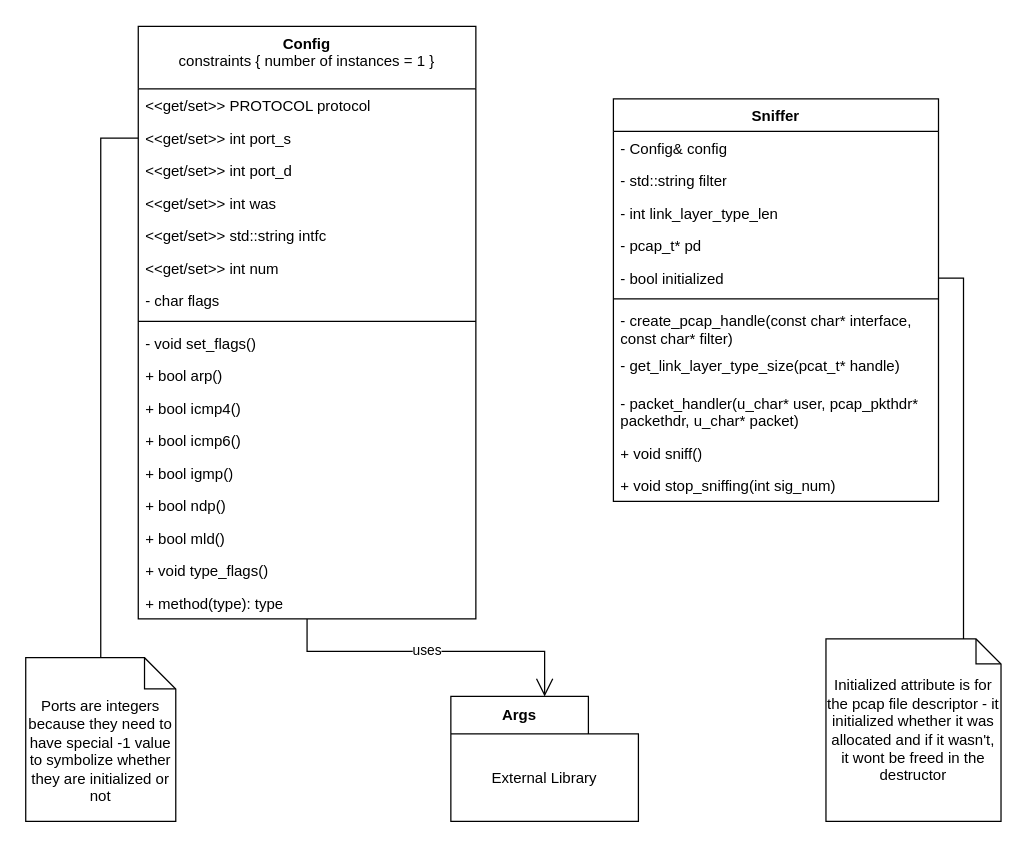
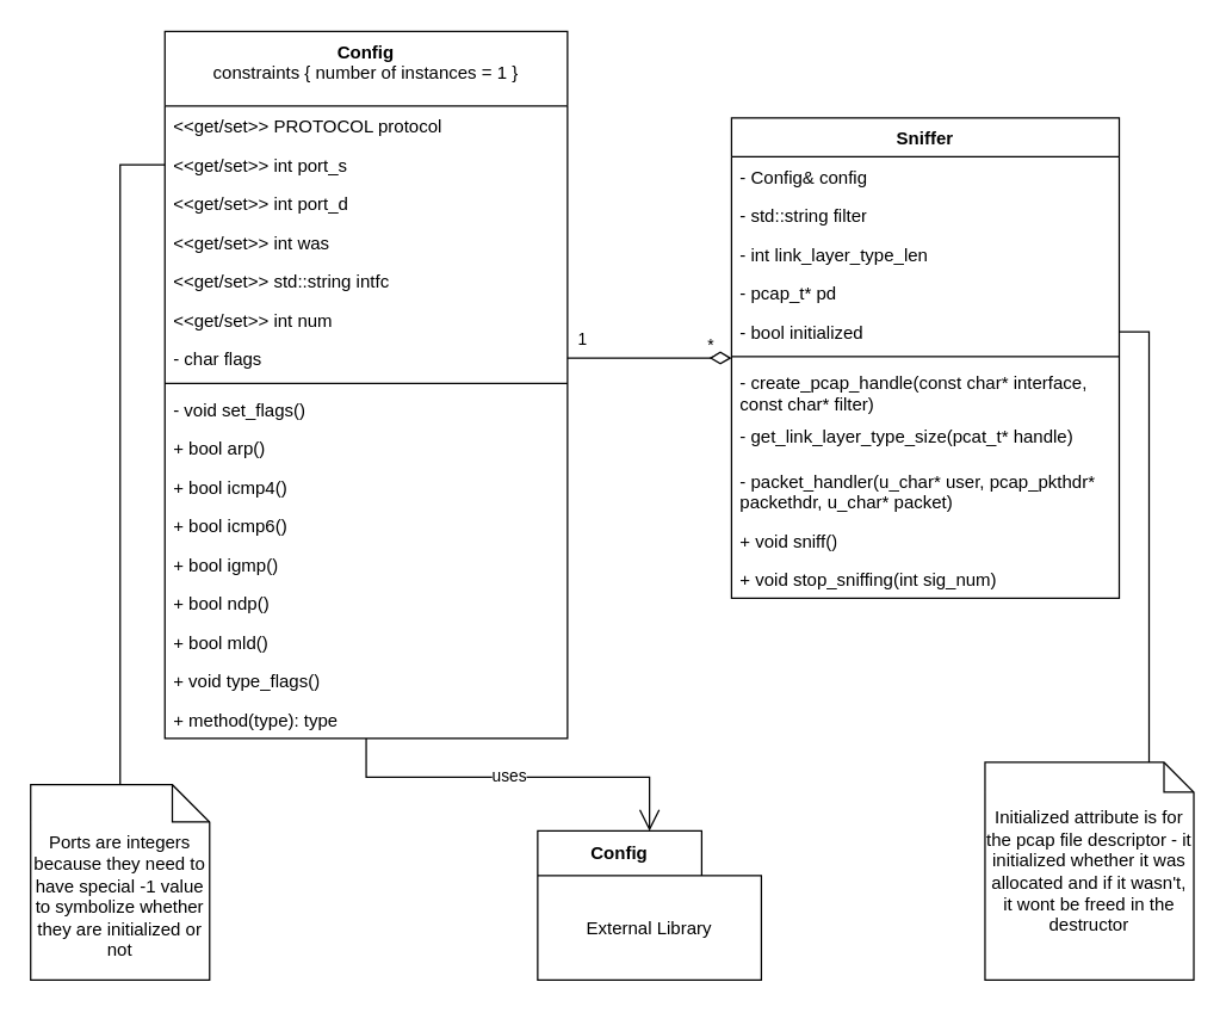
  <mxCell id="0" />
  <mxCell id="1" parent="0" />
- <mxCell id="2" value="Args" style="shape=folder;fontStyle=1;tabWidth=110;tabHeight=30;tabPosition=left;html=1;boundedLbl=1;labelInHeader=1;container=1;collapsible=0;whiteSpace=wrap;" vertex="1" parent="1"><mxGeometry x="360" y="556.5" width="150" height="100" as="geometry" /></mxCell>
+ <mxCell id="2" value="Config" style="shape=folder;fontStyle=1;tabWidth=110;tabHeight=30;tabPosition=left;html=1;boundedLbl=1;labelInHeader=1;container=1;collapsible=0;whiteSpace=wrap;" vertex="1" parent="1"><mxGeometry x="360" y="556.5" width="150" height="100" as="geometry" /></mxCell>
  <mxCell id="3" value="External Library" style="html=1;strokeColor=none;resizeWidth=1;resizeHeight=1;fillColor=none;part=1;connectable=0;allowArrows=0;deletable=0;whiteSpace=wrap;" vertex="1" parent="2"><mxGeometry width="150" height="70" relative="1" as="geometry"><mxPoint y="30" as="offset" /></mxGeometry></mxCell>
  <mxCell id="4" style="edgeStyle=orthogonalEdgeStyle;rounded=0;orthogonalLoop=1;jettySize=auto;html=1;endArrow=none;endFill=0;" edge="1" parent="1" source="5" target="20"><mxGeometry relative="1" as="geometry"><Array as="points"><mxPoint x="80" y="110" /></Array></mxGeometry></mxCell>
  <mxCell id="5" value="Ports are integers because they need to have special -1 value to symbolize whether they are initialized or not" style="shape=note2;boundedLbl=1;whiteSpace=wrap;html=1;size=25;verticalAlign=top;align=center;" vertex="1" parent="1"><mxGeometry x="20" y="525.5" width="120" height="131" as="geometry" /></mxCell>
  <mxCell id="6" value="Sniffer" style="swimlane;fontStyle=1;align=center;verticalAlign=top;childLayout=stackLayout;horizontal=1;startSize=26;horizontalStack=0;resizeParent=1;resizeParentMax=0;resizeLast=0;collapsible=1;marginBottom=0;whiteSpace=wrap;html=1;" vertex="1" parent="1"><mxGeometry x="490" y="78.5" width="260" height="322" as="geometry" /></mxCell>
  <mxCell id="7" value="- Config&amp;amp; config" style="text;strokeColor=none;fillColor=none;align=left;verticalAlign=top;spacingLeft=4;spacingRight=4;overflow=hidden;rotatable=0;points=[[0,0.5],[1,0.5]];portConstraint=eastwest;whiteSpace=wrap;html=1;" vertex="1" parent="6"><mxGeometry y="26" width="260" height="26" as="geometry" /></mxCell>
  <mxCell id="8" value="- std::string filter" style="text;strokeColor=none;fillColor=none;align=left;verticalAlign=top;spacingLeft=4;spacingRight=4;overflow=hidden;rotatable=0;points=[[0,0.5],[1,0.5]];portConstraint=eastwest;whiteSpace=wrap;html=1;" vertex="1" parent="6"><mxGeometry y="52" width="260" height="26" as="geometry" /></mxCell>
  <mxCell id="9" value="- int link_layer_type_len" style="text;strokeColor=none;fillColor=none;align=left;verticalAlign=top;spacingLeft=4;spacingRight=4;overflow=hidden;rotatable=0;points=[[0,0.5],[1,0.5]];portConstraint=eastwest;whiteSpace=wrap;html=1;" vertex="1" parent="6"><mxGeometry y="78" width="260" height="26" as="geometry" /></mxCell>
  <mxCell id="10" value="- pcap_t* pd" style="text;strokeColor=none;fillColor=none;align=left;verticalAlign=top;spacingLeft=4;spacingRight=4;overflow=hidden;rotatable=0;points=[[0,0.5],[1,0.5]];portConstraint=eastwest;whiteSpace=wrap;html=1;" vertex="1" parent="6"><mxGeometry y="104" width="260" height="26" as="geometry" /></mxCell>
  <mxCell id="11" value="- bool initialized" style="text;strokeColor=none;fillColor=none;align=left;verticalAlign=top;spacingLeft=4;spacingRight=4;overflow=hidden;rotatable=0;points=[[0,0.5],[1,0.5]];portConstraint=eastwest;whiteSpace=wrap;html=1;" vertex="1" parent="6"><mxGeometry y="130" width="260" height="26" as="geometry" /></mxCell>
  <mxCell id="12" value="" style="line;strokeWidth=1;fillColor=none;align=left;verticalAlign=middle;spacingTop=-1;spacingLeft=3;spacingRight=3;rotatable=0;labelPosition=right;points=[];portConstraint=eastwest;strokeColor=inherit;" vertex="1" parent="6"><mxGeometry y="156" width="260" height="8" as="geometry" /></mxCell>
  <mxCell id="13" value="- create_pcap_handle(const char* interface, const char* filter)" style="text;strokeColor=none;fillColor=none;align=left;verticalAlign=top;spacingLeft=4;spacingRight=4;overflow=hidden;rotatable=0;points=[[0,0.5],[1,0.5]];portConstraint=eastwest;whiteSpace=wrap;html=1;" vertex="1" parent="6"><mxGeometry y="164" width="260" height="36" as="geometry" /></mxCell>
  <mxCell id="14" value="- get_link_layer_type_size(pcat_t* handle)" style="text;strokeColor=none;fillColor=none;align=left;verticalAlign=top;spacingLeft=4;spacingRight=4;overflow=hidden;rotatable=0;points=[[0,0.5],[1,0.5]];portConstraint=eastwest;whiteSpace=wrap;html=1;" vertex="1" parent="6"><mxGeometry y="200" width="260" height="30" as="geometry" /></mxCell>
  <mxCell id="15" value="- packet_handler(u_char* user, pcap_pkthdr* packethdr, u_char* packet)" style="text;strokeColor=none;fillColor=none;align=left;verticalAlign=top;spacingLeft=4;spacingRight=4;overflow=hidden;rotatable=0;points=[[0,0.5],[1,0.5]];portConstraint=eastwest;whiteSpace=wrap;html=1;" vertex="1" parent="6"><mxGeometry y="230" width="260" height="40" as="geometry" /></mxCell>
  <mxCell id="16" value="+ void sniff()" style="text;strokeColor=none;fillColor=none;align=left;verticalAlign=top;spacingLeft=4;spacingRight=4;overflow=hidden;rotatable=0;points=[[0,0.5],[1,0.5]];portConstraint=eastwest;whiteSpace=wrap;html=1;" vertex="1" parent="6"><mxGeometry y="270" width="260" height="26" as="geometry" /></mxCell>
  <mxCell id="17" value="+ void stop_sniffing(int sig_num)" style="text;strokeColor=none;fillColor=none;align=left;verticalAlign=top;spacingLeft=4;spacingRight=4;overflow=hidden;rotatable=0;points=[[0,0.5],[1,0.5]];portConstraint=eastwest;whiteSpace=wrap;html=1;" vertex="1" parent="6"><mxGeometry y="296" width="260" height="26" as="geometry" /></mxCell>
  <mxCell id="18" value="Config&lt;div&gt;&lt;span style=&quot;font-weight: normal;&quot;&gt;constraints { number of instances = 1 }&lt;/span&gt;&lt;/div&gt;" style="swimlane;fontStyle=1;align=center;verticalAlign=top;childLayout=stackLayout;horizontal=1;startSize=50;horizontalStack=0;resizeParent=1;resizeParentMax=0;resizeLast=0;collapsible=1;marginBottom=0;whiteSpace=wrap;html=1;" vertex="1" parent="1"><mxGeometry x="110" y="20.5" width="270" height="474" as="geometry" /></mxCell>
  <mxCell id="19" value="&amp;lt;&amp;lt;get/set&amp;gt;&amp;gt; PROTOCOL protocol" style="text;strokeColor=none;fillColor=none;align=left;verticalAlign=top;spacingLeft=4;spacingRight=4;overflow=hidden;rotatable=0;points=[[0,0.5],[1,0.5]];portConstraint=eastwest;whiteSpace=wrap;html=1;" vertex="1" parent="18"><mxGeometry y="50" width="270" height="26" as="geometry" /></mxCell>
  <mxCell id="20" value="&amp;lt;&amp;lt;get/set&amp;gt;&amp;gt; int port_s" style="text;strokeColor=none;fillColor=none;align=left;verticalAlign=top;spacingLeft=4;spacingRight=4;overflow=hidden;rotatable=0;points=[[0,0.5],[1,0.5]];portConstraint=eastwest;whiteSpace=wrap;html=1;" vertex="1" parent="18"><mxGeometry y="76" width="270" height="26" as="geometry" /></mxCell>
  <mxCell id="21" value="&amp;lt;&amp;lt;get/set&amp;gt;&amp;gt; int port_d" style="text;strokeColor=none;fillColor=none;align=left;verticalAlign=top;spacingLeft=4;spacingRight=4;overflow=hidden;rotatable=0;points=[[0,0.5],[1,0.5]];portConstraint=eastwest;whiteSpace=wrap;html=1;" vertex="1" parent="18"><mxGeometry y="102" width="270" height="26" as="geometry" /></mxCell>
  <mxCell id="22" value="&amp;lt;&amp;lt;get/set&amp;gt;&amp;gt; int was" style="text;strokeColor=none;fillColor=none;align=left;verticalAlign=top;spacingLeft=4;spacingRight=4;overflow=hidden;rotatable=0;points=[[0,0.5],[1,0.5]];portConstraint=eastwest;whiteSpace=wrap;html=1;" vertex="1" parent="18"><mxGeometry y="128" width="270" height="26" as="geometry" /></mxCell>
  <mxCell id="23" value="&amp;lt;&amp;lt;get/set&amp;gt;&amp;gt; std::string intfc" style="text;strokeColor=none;fillColor=none;align=left;verticalAlign=top;spacingLeft=4;spacingRight=4;overflow=hidden;rotatable=0;points=[[0,0.5],[1,0.5]];portConstraint=eastwest;whiteSpace=wrap;html=1;" vertex="1" parent="18"><mxGeometry y="154" width="270" height="26" as="geometry" /></mxCell>
  <mxCell id="24" value="&amp;lt;&amp;lt;get/set&amp;gt;&amp;gt; int num" style="text;strokeColor=none;fillColor=none;align=left;verticalAlign=top;spacingLeft=4;spacingRight=4;overflow=hidden;rotatable=0;points=[[0,0.5],[1,0.5]];portConstraint=eastwest;whiteSpace=wrap;html=1;" vertex="1" parent="18"><mxGeometry y="180" width="270" height="26" as="geometry" /></mxCell>
  <mxCell id="25" value="- char flags" style="text;strokeColor=none;fillColor=none;align=left;verticalAlign=top;spacingLeft=4;spacingRight=4;overflow=hidden;rotatable=0;points=[[0,0.5],[1,0.5]];portConstraint=eastwest;whiteSpace=wrap;html=1;" vertex="1" parent="18"><mxGeometry y="206" width="270" height="26" as="geometry" /></mxCell>
  <mxCell id="26" value="" style="line;strokeWidth=1;fillColor=none;align=left;verticalAlign=middle;spacingTop=-1;spacingLeft=3;spacingRight=3;rotatable=0;labelPosition=right;points=[];portConstraint=eastwest;strokeColor=inherit;" vertex="1" parent="18"><mxGeometry y="232" width="270" height="8" as="geometry" /></mxCell>
  <mxCell id="27" value="- void set_flags()" style="text;strokeColor=none;fillColor=none;align=left;verticalAlign=top;spacingLeft=4;spacingRight=4;overflow=hidden;rotatable=0;points=[[0,0.5],[1,0.5]];portConstraint=eastwest;whiteSpace=wrap;html=1;" vertex="1" parent="18"><mxGeometry y="240" width="270" height="26" as="geometry" /></mxCell>
  <mxCell id="28" value="+ bool arp()" style="text;strokeColor=none;fillColor=none;align=left;verticalAlign=top;spacingLeft=4;spacingRight=4;overflow=hidden;rotatable=0;points=[[0,0.5],[1,0.5]];portConstraint=eastwest;whiteSpace=wrap;html=1;" vertex="1" parent="18"><mxGeometry y="266" width="270" height="26" as="geometry" /></mxCell>
  <mxCell id="29" value="+ bool icmp4()" style="text;strokeColor=none;fillColor=none;align=left;verticalAlign=top;spacingLeft=4;spacingRight=4;overflow=hidden;rotatable=0;points=[[0,0.5],[1,0.5]];portConstraint=eastwest;whiteSpace=wrap;html=1;" vertex="1" parent="18"><mxGeometry y="292" width="270" height="26" as="geometry" /></mxCell>
  <mxCell id="30" value="+ bool icmp6()" style="text;strokeColor=none;fillColor=none;align=left;verticalAlign=top;spacingLeft=4;spacingRight=4;overflow=hidden;rotatable=0;points=[[0,0.5],[1,0.5]];portConstraint=eastwest;whiteSpace=wrap;html=1;" vertex="1" parent="18"><mxGeometry y="318" width="270" height="26" as="geometry" /></mxCell>
  <mxCell id="31" value="+ bool igmp()" style="text;strokeColor=none;fillColor=none;align=left;verticalAlign=top;spacingLeft=4;spacingRight=4;overflow=hidden;rotatable=0;points=[[0,0.5],[1,0.5]];portConstraint=eastwest;whiteSpace=wrap;html=1;" vertex="1" parent="18"><mxGeometry y="344" width="270" height="26" as="geometry" /></mxCell>
  <mxCell id="32" value="+ bool ndp()" style="text;strokeColor=none;fillColor=none;align=left;verticalAlign=top;spacingLeft=4;spacingRight=4;overflow=hidden;rotatable=0;points=[[0,0.5],[1,0.5]];portConstraint=eastwest;whiteSpace=wrap;html=1;" vertex="1" parent="18"><mxGeometry y="370" width="270" height="26" as="geometry" /></mxCell>
  <mxCell id="33" value="+ bool mld()" style="text;strokeColor=none;fillColor=none;align=left;verticalAlign=top;spacingLeft=4;spacingRight=4;overflow=hidden;rotatable=0;points=[[0,0.5],[1,0.5]];portConstraint=eastwest;whiteSpace=wrap;html=1;" vertex="1" parent="18"><mxGeometry y="396" width="270" height="26" as="geometry" /></mxCell>
  <mxCell id="34" value="+ void type_flags()" style="text;strokeColor=none;fillColor=none;align=left;verticalAlign=top;spacingLeft=4;spacingRight=4;overflow=hidden;rotatable=0;points=[[0,0.5],[1,0.5]];portConstraint=eastwest;whiteSpace=wrap;html=1;" vertex="1" parent="18"><mxGeometry y="422" width="270" height="26" as="geometry" /></mxCell>
  <mxCell id="35" value="+ method(type): type" style="text;strokeColor=none;fillColor=none;align=left;verticalAlign=top;spacingLeft=4;spacingRight=4;overflow=hidden;rotatable=0;points=[[0,0.5],[1,0.5]];portConstraint=eastwest;whiteSpace=wrap;html=1;" vertex="1" parent="18"><mxGeometry y="448" width="270" height="26" as="geometry" /></mxCell>
  <mxCell id="36" style="edgeStyle=orthogonalEdgeStyle;rounded=0;orthogonalLoop=1;jettySize=auto;html=1;endSize=12;endArrow=open;endFill=0;" edge="1" parent="1" source="18" target="2"><mxGeometry relative="1" as="geometry" /></mxCell>
  <mxCell id="37" value="uses" style="edgeLabel;html=1;align=center;verticalAlign=middle;resizable=0;points=[];" vertex="1" connectable="0" parent="36"><mxGeometry x="-0.041" y="1" relative="1" as="geometry"><mxPoint as="offset" /></mxGeometry></mxCell>
  <mxCell id="38" style="edgeStyle=orthogonalEdgeStyle;rounded=0;orthogonalLoop=1;jettySize=auto;html=1;endArrow=none;endFill=0;" edge="1" parent="1" source="39" target="11"><mxGeometry relative="1" as="geometry"><Array as="points"><mxPoint x="770" y="222" /></Array></mxGeometry></mxCell>
  <mxCell id="39" value="Initialized attribute is for the pcap file descriptor - it initialized whether it was allocated and if it wasn't, it wont be freed in the destructor" style="shape=note;size=20;whiteSpace=wrap;html=1;" vertex="1" parent="1"><mxGeometry x="660" y="510.5" width="140" height="146" as="geometry" /></mxCell>
+ <mxCell id="40" style="edgeStyle=orthogonalEdgeStyle;rounded=0;orthogonalLoop=1;jettySize=auto;html=1;endArrow=diamondThin;endFill=0;endSize=12;startSize=12;" edge="1" parent="1" source="25" target="6"><mxGeometry relative="1" as="geometry" /></mxCell>
+ <mxCell id="41" value="1" style="edgeLabel;html=1;align=center;verticalAlign=middle;resizable=0;points=[];" vertex="1" connectable="0" parent="40"><mxGeometry x="-0.667" y="-1" relative="1" as="geometry"><mxPoint x="-9" y="-14" as="offset" /></mxGeometry></mxCell>
+ <mxCell id="42" value="*" style="edgeLabel;html=1;align=center;verticalAlign=middle;resizable=0;points=[];" vertex="1" connectable="0" parent="40"><mxGeometry x="0.734" y="1" relative="1" as="geometry"><mxPoint y="-8" as="offset" /></mxGeometry></mxCell>
